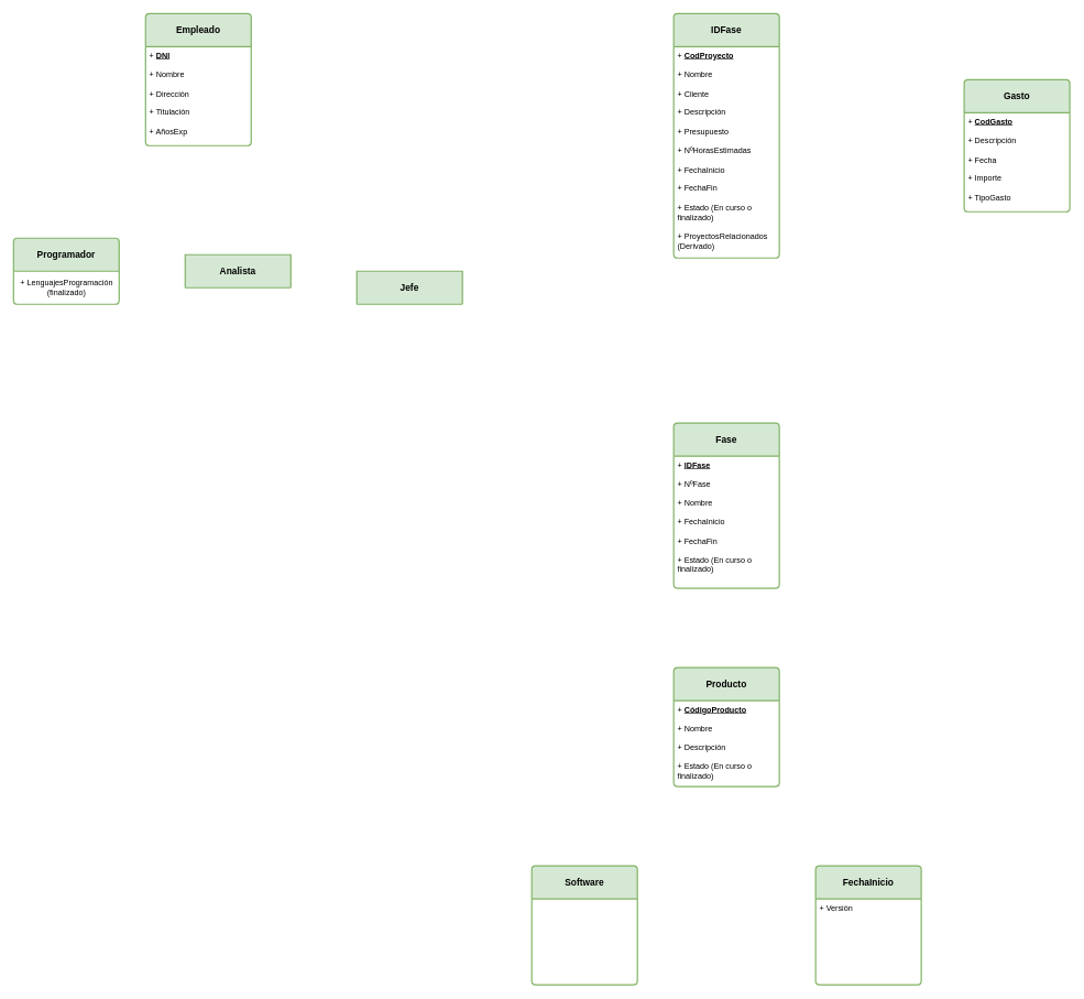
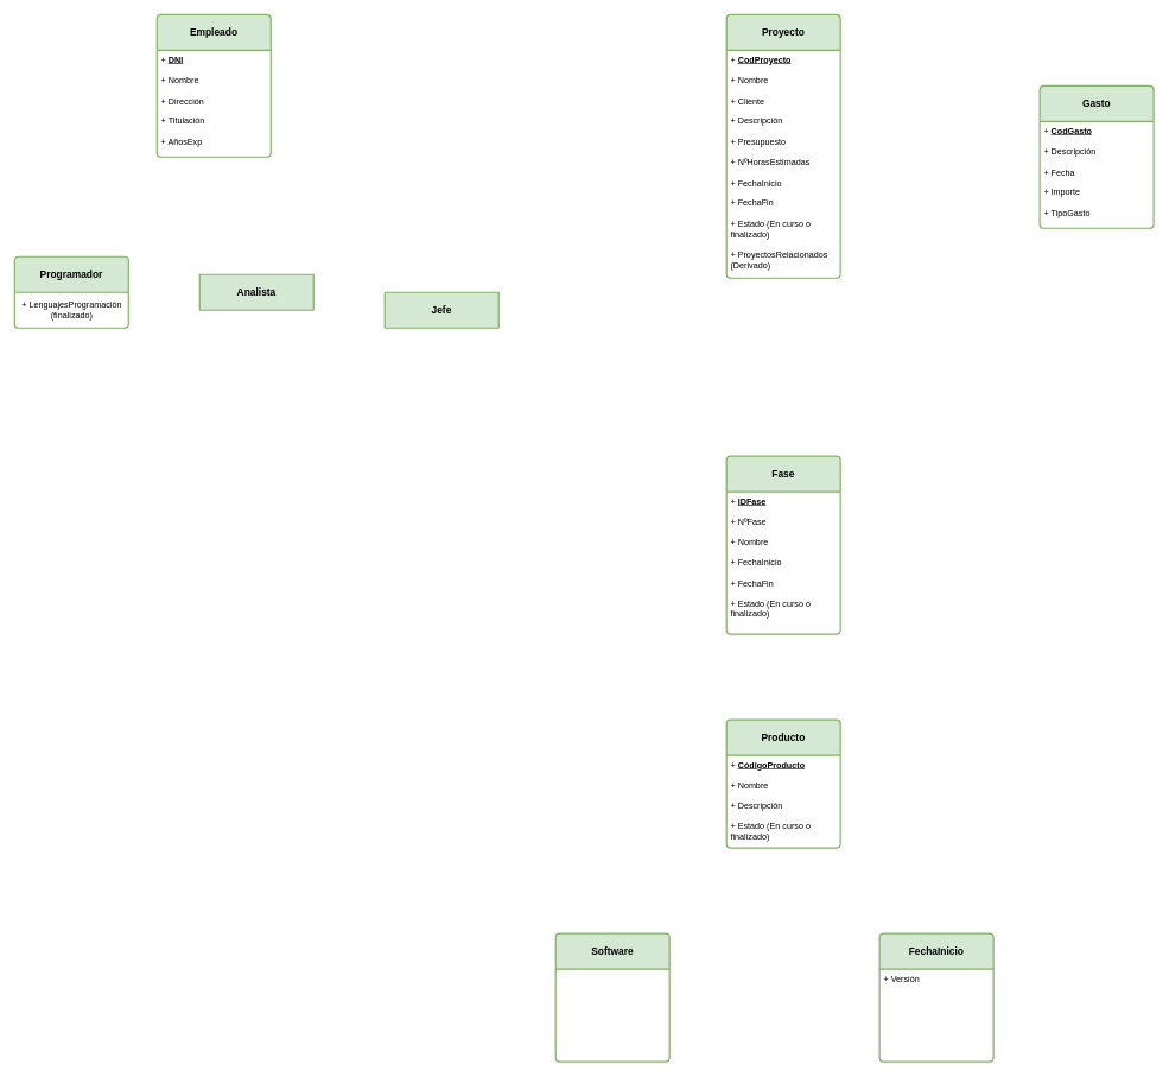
  <mxCell id="0" />
  <mxCell id="1" parent="0" />
- <mxCell id="2" value="&lt;b&gt;IDFase&lt;/b&gt;" style="swimlane;childLayout=stackLayout;horizontal=1;startSize=50;horizontalStack=0;rounded=1;fontSize=14;fontStyle=0;strokeWidth=2;resizeParent=0;resizeLast=1;shadow=0;dashed=0;align=center;arcSize=4;whiteSpace=wrap;html=1;fillColor=#d5e8d4;strokeColor=#82b366;" vertex="1" parent="1"><mxGeometry x="1020" y="20" width="160" height="370" as="geometry"><mxRectangle x="100" y="130" width="100" height="50" as="alternateBounds" /></mxGeometry></mxCell>
+ <mxCell id="2" value="&lt;b&gt;Proyecto&lt;/b&gt;" style="swimlane;childLayout=stackLayout;horizontal=1;startSize=50;horizontalStack=0;rounded=1;fontSize=14;fontStyle=0;strokeWidth=2;resizeParent=0;resizeLast=1;shadow=0;dashed=0;align=center;arcSize=4;whiteSpace=wrap;html=1;fillColor=#d5e8d4;strokeColor=#82b366;" vertex="1" parent="1"><mxGeometry x="1020" y="20" width="160" height="370" as="geometry"><mxRectangle x="100" y="130" width="100" height="50" as="alternateBounds" /></mxGeometry></mxCell>
  <mxCell id="3" value="+ &lt;u style=&quot;font-weight: bold;&quot;&gt;CodProyecto&lt;/u&gt;&lt;br&gt;&lt;br&gt;+ Nombre&lt;br&gt;&lt;br&gt;+ Cliente&amp;nbsp;&lt;br&gt;&lt;br&gt;+ Descripción&amp;nbsp;&lt;br&gt;&lt;br&gt;+ Presupuesto&amp;nbsp;&lt;br&gt;&lt;br&gt;+ NºHorasEstimadas&lt;br&gt;&lt;br&gt;+ FechaInicio&lt;br&gt;&lt;br&gt;+ FechaFin&lt;br&gt;&lt;br&gt;+ Estado (En curso o&lt;br&gt;finalizado)&lt;br&gt;&lt;br&gt;+ ProyectosRelacionados&lt;br&gt;(Derivado)" style="align=left;strokeColor=none;fillColor=none;spacingLeft=4;fontSize=12;verticalAlign=top;resizable=0;rotatable=0;part=1;html=1;" vertex="1" parent="2"><mxGeometry y="50" width="160" height="320" as="geometry" /></mxCell>
  <mxCell id="4" value="&lt;b&gt;Fase&lt;/b&gt;" style="swimlane;childLayout=stackLayout;horizontal=1;startSize=50;horizontalStack=0;rounded=1;fontSize=14;fontStyle=0;strokeWidth=2;resizeParent=0;resizeLast=1;shadow=0;dashed=0;align=center;arcSize=4;whiteSpace=wrap;html=1;fillColor=#d5e8d4;strokeColor=#82b366;" vertex="1" parent="1"><mxGeometry x="1020" y="640" width="160" height="250" as="geometry"><mxRectangle x="345" y="130" width="100" height="50" as="alternateBounds" /></mxGeometry></mxCell>
  <mxCell id="5" value="+ &lt;u style=&quot;font-weight: bold;&quot;&gt;IDFase&lt;br&gt;&lt;/u&gt;&lt;br&gt;+ NºFase&lt;br&gt;&lt;br&gt;+ Nombre&lt;br&gt;&lt;br&gt;+ FechaInicio&lt;br&gt;&lt;br&gt;+ FechaFin&lt;br&gt;&lt;br&gt;+ Estado (En curso o&amp;nbsp;&lt;br&gt;finalizado)" style="align=left;strokeColor=none;fillColor=none;spacingLeft=4;fontSize=12;verticalAlign=top;resizable=0;rotatable=0;part=1;html=1;" vertex="1" parent="4"><mxGeometry y="50" width="160" height="200" as="geometry" /></mxCell>
  <mxCell id="6" value="&lt;b&gt;Empleado&lt;/b&gt;" style="swimlane;childLayout=stackLayout;horizontal=1;startSize=50;horizontalStack=0;rounded=1;fontSize=14;fontStyle=0;strokeWidth=2;resizeParent=0;resizeLast=1;shadow=0;dashed=0;align=center;arcSize=4;whiteSpace=wrap;html=1;fillColor=#d5e8d4;strokeColor=#82b366;" vertex="1" parent="1"><mxGeometry x="220" y="20" width="160" height="200" as="geometry"><mxRectangle x="100" y="130" width="100" height="50" as="alternateBounds" /></mxGeometry></mxCell>
  <mxCell id="7" value="+ &lt;u style=&quot;font-weight: bold;&quot;&gt;DNI&lt;/u&gt;&lt;br&gt;&lt;br&gt;+ Nombre&lt;br&gt;&lt;br&gt;+ Dirección&lt;br&gt;&lt;br&gt;+ Titulación&lt;br&gt;&lt;br&gt;+ AñosExp" style="align=left;strokeColor=none;fillColor=none;spacingLeft=4;fontSize=12;verticalAlign=top;resizable=0;rotatable=0;part=1;html=1;" vertex="1" parent="6"><mxGeometry y="50" width="160" height="150" as="geometry" /></mxCell>
  <mxCell id="8" value="&lt;b&gt;Jefe&lt;/b&gt;" style="swimlane;childLayout=stackLayout;horizontal=1;startSize=50;horizontalStack=0;rounded=1;fontSize=14;fontStyle=0;strokeWidth=2;resizeParent=0;resizeLast=1;shadow=0;dashed=0;align=center;arcSize=4;whiteSpace=wrap;html=1;fillColor=#d5e8d4;strokeColor=#82b366;" vertex="1" parent="1"><mxGeometry x="540" y="410" width="160" height="50" as="geometry"><mxRectangle x="100" y="130" width="100" height="50" as="alternateBounds" /></mxGeometry></mxCell>
  <mxCell id="9" value="&lt;br&gt;&lt;br&gt;&amp;nbsp;" style="align=left;strokeColor=none;fillColor=none;spacingLeft=4;fontSize=12;verticalAlign=top;resizable=0;rotatable=0;part=1;html=1;" vertex="1" parent="8"><mxGeometry y="50" width="160" as="geometry" /></mxCell>
  <mxCell id="10" value="&lt;b&gt;Analista&lt;/b&gt;" style="swimlane;childLayout=stackLayout;horizontal=1;startSize=50;horizontalStack=0;rounded=1;fontSize=14;fontStyle=0;strokeWidth=2;resizeParent=0;resizeLast=1;shadow=0;dashed=0;align=center;arcSize=4;whiteSpace=wrap;html=1;fillColor=#d5e8d4;strokeColor=#82b366;" vertex="1" parent="1"><mxGeometry x="280" y="385" width="160" height="50" as="geometry"><mxRectangle x="100" y="130" width="100" height="50" as="alternateBounds" /></mxGeometry></mxCell>
  <mxCell id="11" value="&lt;b&gt;Programador&lt;/b&gt;" style="swimlane;childLayout=stackLayout;horizontal=1;startSize=50;horizontalStack=0;rounded=1;fontSize=14;fontStyle=0;strokeWidth=2;resizeParent=0;resizeLast=1;shadow=0;dashed=0;align=center;arcSize=4;whiteSpace=wrap;html=1;fillColor=#d5e8d4;strokeColor=#82b366;" vertex="1" parent="1"><mxGeometry x="20" y="360" width="160" height="100" as="geometry"><mxRectangle x="100" y="130" width="100" height="50" as="alternateBounds" /></mxGeometry></mxCell>
  <mxCell id="12" value="+ LenguajesProgramación&lt;br&gt;(finalizado)" style="text;html=1;align=center;verticalAlign=middle;resizable=0;points=[];autosize=1;strokeColor=none;fillColor=none;" vertex="1" parent="11"><mxGeometry y="50" width="160" height="50" as="geometry" /></mxCell>
  <mxCell id="13" value="&lt;b&gt;Producto&lt;/b&gt;" style="swimlane;childLayout=stackLayout;horizontal=1;startSize=50;horizontalStack=0;rounded=1;fontSize=14;fontStyle=0;strokeWidth=2;resizeParent=0;resizeLast=1;shadow=0;dashed=0;align=center;arcSize=4;whiteSpace=wrap;html=1;fillColor=#d5e8d4;strokeColor=#82b366;" vertex="1" parent="1"><mxGeometry x="1020" y="1010" width="160" height="180" as="geometry"><mxRectangle x="345" y="130" width="100" height="50" as="alternateBounds" /></mxGeometry></mxCell>
  <mxCell id="14" value="+ &lt;b style=&quot;text-decoration-line: underline;&quot;&gt;CódigoProducto&lt;/b&gt;&lt;br&gt;&lt;br&gt;+ Nombre&lt;br&gt;&lt;br&gt;+ Descripción&lt;br&gt;&lt;br&gt;+ Estado (En curso o&amp;nbsp;&lt;br&gt;finalizado)&lt;br&gt;" style="align=left;strokeColor=none;fillColor=none;spacingLeft=4;fontSize=12;verticalAlign=top;resizable=0;rotatable=0;part=1;html=1;" vertex="1" parent="13"><mxGeometry y="50" width="160" height="130" as="geometry" /></mxCell>
- <mxCell id="15" value="&lt;b&gt;Software&lt;/b&gt;" style="swimlane;childLayout=stackLayout;horizontal=1;startSize=50;horizontalStack=0;rounded=1;fontSize=14;fontStyle=0;strokeWidth=2;resizeParent=0;resizeLast=1;shadow=0;dashed=0;align=center;arcSize=4;whiteSpace=wrap;html=1;fillColor=#d5e8d4;strokeColor=#82b366;" vertex="1" parent="1"><mxGeometry x="805" y="1310" width="160" height="180" as="geometry"><mxRectangle x="345" y="130" width="100" height="50" as="alternateBounds" /></mxGeometry></mxCell>
+ <mxCell id="15" value="&lt;b&gt;Software&lt;/b&gt;" style="swimlane;childLayout=stackLayout;horizontal=1;startSize=50;horizontalStack=0;rounded=1;fontSize=14;fontStyle=0;strokeWidth=2;resizeParent=0;resizeLast=1;shadow=0;dashed=0;align=center;arcSize=4;whiteSpace=wrap;html=1;fillColor=#d5e8d4;strokeColor=#82b366;" vertex="1" parent="1"><mxGeometry x="780" y="1310" width="160" height="180" as="geometry"><mxRectangle x="345" y="130" width="100" height="50" as="alternateBounds" /></mxGeometry></mxCell>
  <mxCell id="16" value="&lt;b&gt;FechaInicio&lt;/b&gt;" style="swimlane;childLayout=stackLayout;horizontal=1;startSize=50;horizontalStack=0;rounded=1;fontSize=14;fontStyle=0;strokeWidth=2;resizeParent=0;resizeLast=1;shadow=0;dashed=0;align=center;arcSize=4;whiteSpace=wrap;html=1;fillColor=#d5e8d4;strokeColor=#82b366;" vertex="1" parent="1"><mxGeometry x="1235" y="1310" width="160" height="180" as="geometry"><mxRectangle x="345" y="130" width="100" height="50" as="alternateBounds" /></mxGeometry></mxCell>
  <mxCell id="17" value="+ Versión" style="align=left;strokeColor=none;fillColor=none;spacingLeft=4;fontSize=12;verticalAlign=top;resizable=0;rotatable=0;part=1;html=1;" vertex="1" parent="16"><mxGeometry y="50" width="160" height="130" as="geometry" /></mxCell>
  <mxCell id="18" value="&lt;b&gt;Gasto&lt;/b&gt;" style="swimlane;childLayout=stackLayout;horizontal=1;startSize=50;horizontalStack=0;rounded=1;fontSize=14;fontStyle=0;strokeWidth=2;resizeParent=0;resizeLast=1;shadow=0;dashed=0;align=center;arcSize=4;whiteSpace=wrap;html=1;fillColor=#d5e8d4;strokeColor=#82b366;" vertex="1" parent="1"><mxGeometry x="1460" y="120" width="160" height="200" as="geometry"><mxRectangle x="100" y="130" width="100" height="50" as="alternateBounds" /></mxGeometry></mxCell>
  <mxCell id="19" value="+ &lt;u style=&quot;font-weight: bold;&quot;&gt;CodGasto&lt;br&gt;&lt;/u&gt;&lt;br&gt;+ Descripción&lt;br&gt;&lt;br&gt;+ Fecha&lt;br&gt;&lt;br&gt;+ Importe&lt;br&gt;&lt;br&gt;+ TipoGasto" style="align=left;strokeColor=none;fillColor=none;spacingLeft=4;fontSize=12;verticalAlign=top;resizable=0;rotatable=0;part=1;html=1;" vertex="1" parent="18"><mxGeometry y="50" width="160" height="150" as="geometry" /></mxCell>
